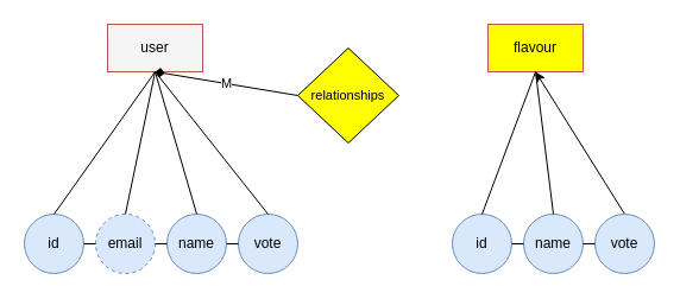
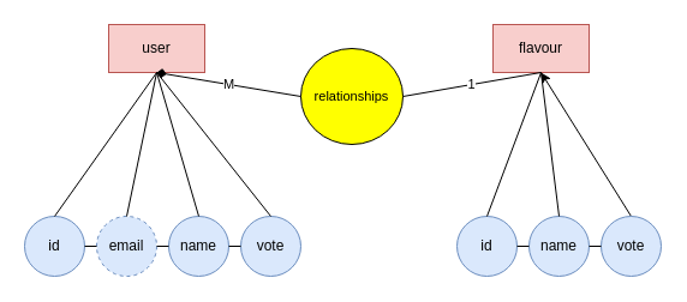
  <mxCell id="0" />
  <mxCell id="1" parent="0" />
  <mxCell id="2" style="edgeStyle=none;html=1;" edge="1" parent="1" source="3"><mxGeometry relative="1" as="geometry"><mxPoint x="130" y="60" as="targetPoint" /></mxGeometry></mxCell>
- <mxCell id="3" value="user" style="rounded=0;whiteSpace=wrap;html=1;fillColor=#f5f5f5;strokeColor=#b85450;fontColor=#000000;" parent="1" vertex="1"><mxGeometry x="90" y="20" width="80" height="40" as="geometry" /></mxCell>
- <mxCell id="4" value="flavour" style="rounded=0;whiteSpace=wrap;html=1;fillColor=#ffff00;strokeColor=#b85450;fontColor=#000000;" parent="1" vertex="1"><mxGeometry x="410" y="20" width="80" height="40" as="geometry" /></mxCell>
- <mxCell id="5" value="relationships" style="rhombus;whiteSpace=wrap;html=1;fillColor=#FFFF00;fontColor=#000000;fontSize=11;" parent="1" vertex="1"><mxGeometry x="250" y="40" width="85" height="80" as="geometry" /></mxCell>
+ <mxCell id="3" value="user" style="rounded=0;whiteSpace=wrap;html=1;fillColor=#f8cecc;strokeColor=#b85450;fontColor=#000000;" parent="1" vertex="1"><mxGeometry x="90" y="20" width="80" height="40" as="geometry" /></mxCell>
+ <mxCell id="4" value="flavour" style="rounded=0;whiteSpace=wrap;html=1;fillColor=#f8cecc;strokeColor=#b85450;fontColor=#000000;" parent="1" vertex="1"><mxGeometry x="410" y="20" width="80" height="40" as="geometry" /></mxCell>
+ <mxCell id="5" value="relationships" style="ellipse;whiteSpace=wrap;html=1;fillColor=#FFFF00;fontColor=#000000;fontSize=11;" parent="1" vertex="1"><mxGeometry x="250" y="40" width="85" height="80" as="geometry" /></mxCell>
+ <mxCell id="6" value="1" style="endArrow=none;html=1;rounded=0;entryX=0.5;entryY=1;entryDx=0;entryDy=0;exitX=1;exitY=0.5;exitDx=0;exitDy=0;" parent="1" source="5" target="4" edge="1"><mxGeometry width="50" height="50" relative="1" as="geometry"><mxPoint x="420" y="122" as="sourcePoint" /><mxPoint x="470" y="72" as="targetPoint" /></mxGeometry></mxCell>
  <mxCell id="7" value="M" style="endArrow=diamond;html=1;rounded=0;entryX=0.5;entryY=1;entryDx=0;entryDy=0;exitX=0;exitY=0.5;exitDx=0;exitDy=0;" parent="1" source="5" target="3" edge="1"><mxGeometry width="50" height="50" relative="1" as="geometry"><mxPoint x="420" y="122" as="sourcePoint" /><mxPoint x="470" y="72" as="targetPoint" /></mxGeometry></mxCell>
  <mxCell id="8" value="id" style="ellipse;whiteSpace=wrap;html=1;fillColor=#dae8fc;strokeColor=#6c8ebf;fontColor=#000000;" parent="1" vertex="1"><mxGeometry x="380" y="180" width="50" height="50" as="geometry" /></mxCell>
  <mxCell id="9" value="name" style="ellipse;whiteSpace=wrap;html=1;fillColor=#dae8fc;strokeColor=#6c8ebf;fontColor=#000000;" parent="1" vertex="1"><mxGeometry x="440" y="180" width="50" height="50" as="geometry" /></mxCell>
  <mxCell id="10" value="email" style="ellipse;whiteSpace=wrap;html=1;fillColor=#dae8fc;strokeColor=#6c8ebf;fontColor=#000000;dashed=1;" parent="1" vertex="1"><mxGeometry x="80" y="180" width="50" height="50" as="geometry" /></mxCell>
  <mxCell id="11" value="id" style="ellipse;whiteSpace=wrap;html=1;fillColor=#dae8fc;strokeColor=#6c8ebf;fontColor=#000000;" parent="1" vertex="1"><mxGeometry x="20" y="180" width="50" height="50" as="geometry" /></mxCell>
  <mxCell id="12" value="" style="endArrow=none;html=1;rounded=0;entryX=0;entryY=0.5;entryDx=0;entryDy=0;exitX=1;exitY=0.5;exitDx=0;exitDy=0;" parent="1" source="8" target="9" edge="1"><mxGeometry width="50" height="50" relative="1" as="geometry"><mxPoint x="420" y="300" as="sourcePoint" /><mxPoint x="470" y="250" as="targetPoint" /></mxGeometry></mxCell>
  <mxCell id="13" value="" style="endArrow=none;html=1;rounded=0;entryX=0;entryY=0.5;entryDx=0;entryDy=0;exitX=1;exitY=0.5;exitDx=0;exitDy=0;" parent="1" source="11" target="10" edge="1"><mxGeometry width="50" height="50" relative="1" as="geometry"><mxPoint x="440" y="297" as="sourcePoint" /><mxPoint x="490" y="247" as="targetPoint" /></mxGeometry></mxCell>
  <mxCell id="14" value="" style="endArrow=none;html=1;rounded=0;exitX=0.5;exitY=0;exitDx=0;exitDy=0;" parent="1" source="8" edge="1"><mxGeometry width="50" height="50" relative="1" as="geometry"><mxPoint x="350" y="262" as="sourcePoint" /><mxPoint x="450" y="60" as="targetPoint" /></mxGeometry></mxCell>
  <mxCell id="15" value="" style="endArrow=none;html=1;rounded=0;entryX=0.5;entryY=1;entryDx=0;entryDy=0;exitX=0.5;exitY=0;exitDx=0;exitDy=0;" parent="1" source="9" target="4" edge="1"><mxGeometry width="50" height="50" relative="1" as="geometry"><mxPoint x="350" y="262" as="sourcePoint" /><mxPoint x="400" y="212" as="targetPoint" /></mxGeometry></mxCell>
  <mxCell id="16" value="" style="endArrow=none;html=1;rounded=0;exitX=0.5;exitY=0;exitDx=0;exitDy=0;" parent="1" source="11" edge="1"><mxGeometry width="50" height="50" relative="1" as="geometry"><mxPoint x="350" y="262" as="sourcePoint" /><mxPoint x="130" y="60" as="targetPoint" /></mxGeometry></mxCell>
  <mxCell id="17" value="" style="endArrow=none;html=1;rounded=0;exitX=0.5;exitY=0;exitDx=0;exitDy=0;" parent="1" source="10" edge="1"><mxGeometry width="50" height="50" relative="1" as="geometry"><mxPoint x="350" y="262" as="sourcePoint" /><mxPoint x="130" y="60" as="targetPoint" /></mxGeometry></mxCell>
  <mxCell id="18" style="edgeStyle=none;html=1;exitX=0.5;exitY=0;exitDx=0;exitDy=0;entryX=0.5;entryY=1;entryDx=0;entryDy=0;" edge="1" parent="1" source="19" target="4"><mxGeometry relative="1" as="geometry" /></mxCell>
  <mxCell id="19" value="vote" style="ellipse;whiteSpace=wrap;html=1;fillColor=#dae8fc;strokeColor=#6c8ebf;fontColor=#000000;" vertex="1" parent="1"><mxGeometry x="500" y="180" width="50" height="50" as="geometry" /></mxCell>
  <mxCell id="20" value="name" style="ellipse;whiteSpace=wrap;html=1;fillColor=#dae8fc;strokeColor=#6c8ebf;fontColor=#000000;" vertex="1" parent="1"><mxGeometry x="140" y="180" width="50" height="50" as="geometry" /></mxCell>
  <mxCell id="21" value="vote" style="ellipse;whiteSpace=wrap;html=1;fillColor=#dae8fc;strokeColor=#6c8ebf;fontColor=#000000;" vertex="1" parent="1"><mxGeometry x="200" y="180" width="50" height="50" as="geometry" /></mxCell>
  <mxCell id="22" value="" style="endArrow=none;html=1;rounded=0;exitX=0.5;exitY=0;exitDx=0;exitDy=0;" edge="1" parent="1" source="20"><mxGeometry width="50" height="50" relative="1" as="geometry"><mxPoint x="95" y="155" as="sourcePoint" /><mxPoint x="130" y="60" as="targetPoint" /></mxGeometry></mxCell>
  <mxCell id="23" value="" style="endArrow=none;html=1;rounded=0;exitX=0.5;exitY=0;exitDx=0;exitDy=0;entryX=0.5;entryY=1;entryDx=0;entryDy=0;" edge="1" parent="1" source="21" target="3"><mxGeometry width="50" height="50" relative="1" as="geometry"><mxPoint x="105" y="165" as="sourcePoint" /><mxPoint x="150" y="80" as="targetPoint" /></mxGeometry></mxCell>
  <mxCell id="24" value="" style="endArrow=none;html=1;rounded=0;exitX=1;exitY=0.5;exitDx=0;exitDy=0;entryX=0;entryY=0.5;entryDx=0;entryDy=0;" edge="1" parent="1" source="10" target="20"><mxGeometry width="50" height="50" relative="1" as="geometry"><mxPoint x="135" y="210" as="sourcePoint" /><mxPoint x="135" y="205" as="targetPoint" /></mxGeometry></mxCell>
  <mxCell id="25" value="" style="endArrow=none;html=1;rounded=0;exitX=1;exitY=0.5;exitDx=0;exitDy=0;entryX=0;entryY=0.5;entryDx=0;entryDy=0;" edge="1" parent="1" source="20" target="21"><mxGeometry width="50" height="50" relative="1" as="geometry"><mxPoint x="145" y="220" as="sourcePoint" /><mxPoint x="190" y="135" as="targetPoint" /></mxGeometry></mxCell>
  <mxCell id="26" value="" style="endArrow=none;html=1;rounded=0;exitX=0;exitY=0.5;exitDx=0;exitDy=0;entryX=1;entryY=0.5;entryDx=0;entryDy=0;" edge="1" parent="1" source="19" target="9"><mxGeometry width="50" height="50" relative="1" as="geometry"><mxPoint x="480" y="268" as="sourcePoint" /><mxPoint x="525" y="183" as="targetPoint" /></mxGeometry></mxCell>
